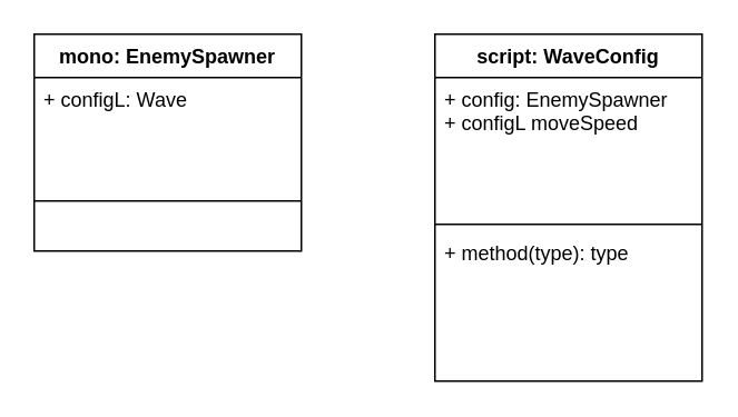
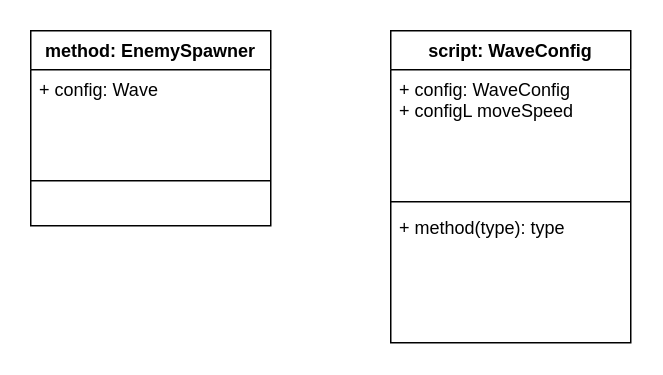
  <mxCell id="0" />
  <mxCell id="1" parent="0" />
- <mxCell id="2" value="mono: EnemySpawner" style="swimlane;fontStyle=1;align=center;verticalAlign=top;childLayout=stackLayout;horizontal=1;startSize=26;horizontalStack=0;resizeParent=1;resizeParentMax=0;resizeLast=0;collapsible=1;marginBottom=0;" vertex="1" parent="1"><mxGeometry x="20" y="20" width="160" height="130" as="geometry" /></mxCell>
- <mxCell id="3" value="+ configL: Wave" style="text;strokeColor=none;fillColor=none;align=left;verticalAlign=top;spacingLeft=4;spacingRight=4;overflow=hidden;rotatable=0;points=[[0,0.5],[1,0.5]];portConstraint=eastwest;fontStyle=0" vertex="1" parent="2"><mxGeometry y="26" width="160" height="44" as="geometry" /></mxCell>
+ <mxCell id="2" value="method: EnemySpawner" style="swimlane;fontStyle=1;align=center;verticalAlign=top;childLayout=stackLayout;horizontal=1;startSize=26;horizontalStack=0;resizeParent=1;resizeParentMax=0;resizeLast=0;collapsible=1;marginBottom=0;" vertex="1" parent="1"><mxGeometry x="20" y="20" width="160" height="130" as="geometry" /></mxCell>
+ <mxCell id="3" value="+ config: Wave" style="text;strokeColor=none;fillColor=none;align=left;verticalAlign=top;spacingLeft=4;spacingRight=4;overflow=hidden;rotatable=0;points=[[0,0.5],[1,0.5]];portConstraint=eastwest;fontStyle=0" vertex="1" parent="2"><mxGeometry y="26" width="160" height="44" as="geometry" /></mxCell>
  <mxCell id="4" value="" style="line;strokeWidth=1;fillColor=none;align=left;verticalAlign=middle;spacingTop=-1;spacingLeft=3;spacingRight=3;rotatable=0;labelPosition=right;points=[];portConstraint=eastwest;" vertex="1" parent="2"><mxGeometry y="70" width="160" height="60" as="geometry" /></mxCell>
  <mxCell id="5" value="script: WaveConfig" style="swimlane;fontStyle=1;align=center;verticalAlign=top;childLayout=stackLayout;horizontal=1;startSize=26;horizontalStack=0;resizeParent=1;resizeParentMax=0;resizeLast=0;collapsible=1;marginBottom=0;" vertex="1" parent="1"><mxGeometry x="260" y="20" width="160" height="208" as="geometry" /></mxCell>
- <mxCell id="6" value="+ config: EnemySpawner&#10;+ configL moveSpeed&#10;" style="text;strokeColor=none;fillColor=none;align=left;verticalAlign=top;spacingLeft=4;spacingRight=4;overflow=hidden;rotatable=0;points=[[0,0.5],[1,0.5]];portConstraint=eastwest;fontStyle=0" vertex="1" parent="5"><mxGeometry y="26" width="160" height="84" as="geometry" /></mxCell>
+ <mxCell id="6" value="+ config: WaveConfig&#10;+ configL moveSpeed&#10;" style="text;strokeColor=none;fillColor=none;align=left;verticalAlign=top;spacingLeft=4;spacingRight=4;overflow=hidden;rotatable=0;points=[[0,0.5],[1,0.5]];portConstraint=eastwest;fontStyle=0" vertex="1" parent="5"><mxGeometry y="26" width="160" height="84" as="geometry" /></mxCell>
  <mxCell id="7" value="" style="line;strokeWidth=1;fillColor=none;align=left;verticalAlign=middle;spacingTop=-1;spacingLeft=3;spacingRight=3;rotatable=0;labelPosition=right;points=[];portConstraint=eastwest;" vertex="1" parent="5"><mxGeometry y="110" width="160" height="8" as="geometry" /></mxCell>
  <mxCell id="8" value="+ method(type): type" style="text;strokeColor=none;fillColor=none;align=left;verticalAlign=top;spacingLeft=4;spacingRight=4;overflow=hidden;rotatable=0;points=[[0,0.5],[1,0.5]];portConstraint=eastwest;" vertex="1" parent="5"><mxGeometry y="118" width="160" height="90" as="geometry" /></mxCell>
